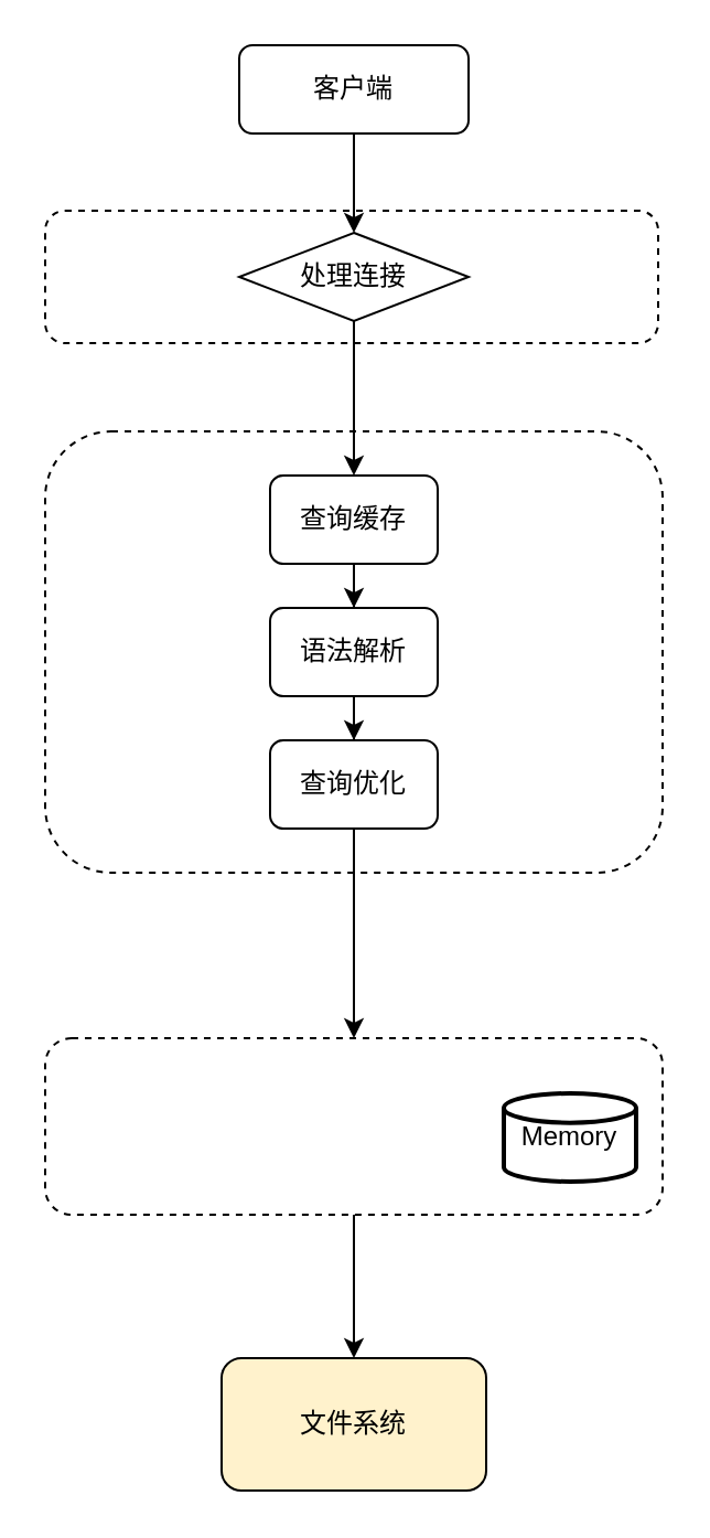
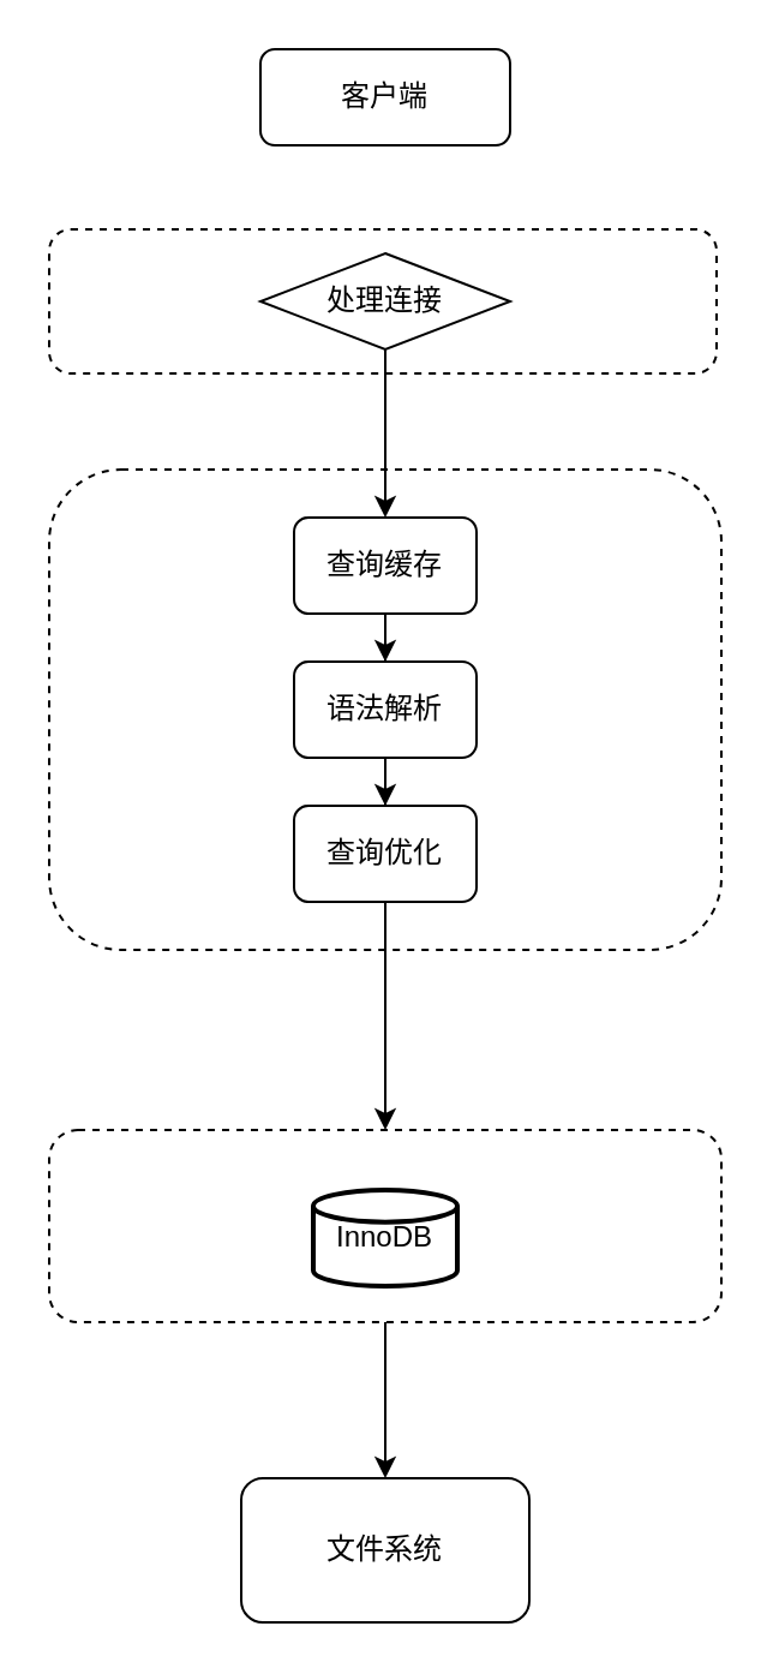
  <mxCell id="0" />
  <mxCell id="1" parent="0" />
  <mxCell id="2" value="" style="rounded=1;whiteSpace=wrap;html=1;dashed=1;" vertex="1" parent="1"><mxGeometry x="20" y="95" width="278" height="60" as="geometry" /></mxCell>
  <mxCell id="3" value="" style="rounded=1;whiteSpace=wrap;html=1;dashed=1;" vertex="1" parent="1"><mxGeometry x="20" y="195" width="280" height="200" as="geometry" /></mxCell>
  <mxCell id="4" style="edgeStyle=orthogonalEdgeStyle;rounded=0;orthogonalLoop=1;jettySize=auto;html=1;" edge="1" parent="1" source="5" target="11"><mxGeometry relative="1" as="geometry" /></mxCell>
  <mxCell id="5" value="处理连接" style="rhombus;whiteSpace=wrap;html=1;" vertex="1" parent="1"><mxGeometry x="108" y="105" width="104" height="40" as="geometry" /></mxCell>
  <mxCell id="6" style="edgeStyle=orthogonalEdgeStyle;rounded=0;orthogonalLoop=1;jettySize=auto;html=1;exitX=0.5;exitY=1;exitDx=0;exitDy=0;" edge="1" parent="1" source="7" target="13"><mxGeometry relative="1" as="geometry" /></mxCell>
  <mxCell id="7" value="查询优化" style="rounded=1;whiteSpace=wrap;html=1;" vertex="1" parent="1"><mxGeometry x="122" y="335" width="76" height="40" as="geometry" /></mxCell>
  <mxCell id="8" style="edgeStyle=orthogonalEdgeStyle;rounded=0;orthogonalLoop=1;jettySize=auto;html=1;exitX=0.5;exitY=1;exitDx=0;exitDy=0;" edge="1" parent="1" source="9" target="7"><mxGeometry relative="1" as="geometry" /></mxCell>
  <mxCell id="9" value="语法解析" style="rounded=1;whiteSpace=wrap;html=1;" vertex="1" parent="1"><mxGeometry x="122" y="275" width="76" height="40" as="geometry" /></mxCell>
  <mxCell id="10" style="edgeStyle=orthogonalEdgeStyle;rounded=0;orthogonalLoop=1;jettySize=auto;html=1;exitX=0.5;exitY=1;exitDx=0;exitDy=0;" edge="1" parent="1" source="11" target="9"><mxGeometry relative="1" as="geometry" /></mxCell>
  <mxCell id="11" value="查询缓存" style="rounded=1;whiteSpace=wrap;html=1;" vertex="1" parent="1"><mxGeometry x="122" y="215" width="76" height="40" as="geometry" /></mxCell>
  <mxCell id="12" value="" style="edgeStyle=orthogonalEdgeStyle;rounded=0;orthogonalLoop=1;jettySize=auto;html=1;" edge="1" parent="1" source="13" target="18"><mxGeometry relative="1" as="geometry" /></mxCell>
  <mxCell id="13" value="" style="rounded=1;whiteSpace=wrap;html=1;dashed=1;labelBackgroundColor=none;" vertex="1" parent="1"><mxGeometry x="20" y="470" width="280" height="80" as="geometry" /></mxCell>
- <mxCell id="15" value="Memory" style="strokeWidth=2;html=1;shape=mxgraph.flowchart.database;whiteSpace=wrap;" vertex="1" parent="1"><mxGeometry x="228" y="495" width="60" height="40" as="geometry" /></mxCell>
- <mxCell id="16" style="edgeStyle=orthogonalEdgeStyle;rounded=0;orthogonalLoop=1;jettySize=auto;html=1;entryX=0.5;entryY=0;entryDx=0;entryDy=0;" edge="1" parent="1" source="17" target="5"><mxGeometry relative="1" as="geometry" /></mxCell>
+ <mxCell id="14" value="InnoDB" style="strokeWidth=2;html=1;shape=mxgraph.flowchart.database;whiteSpace=wrap;" vertex="1" parent="1"><mxGeometry x="130" y="495" width="60" height="40" as="geometry" /></mxCell>
  <mxCell id="17" value="客户端" style="rounded=1;whiteSpace=wrap;html=1;" vertex="1" parent="1"><mxGeometry x="108" y="20" width="104" height="40" as="geometry" /></mxCell>
- <mxCell id="18" value="文件系统" style="whiteSpace=wrap;html=1;rounded=1;labelBackgroundColor=none;fillColor=#fff2cc;" vertex="1" parent="1"><mxGeometry x="100" y="615" width="120" height="60" as="geometry" /></mxCell>
+ <mxCell id="18" value="文件系统" style="whiteSpace=wrap;html=1;rounded=1;labelBackgroundColor=none;" vertex="1" parent="1"><mxGeometry x="100" y="615" width="120" height="60" as="geometry" /></mxCell>
